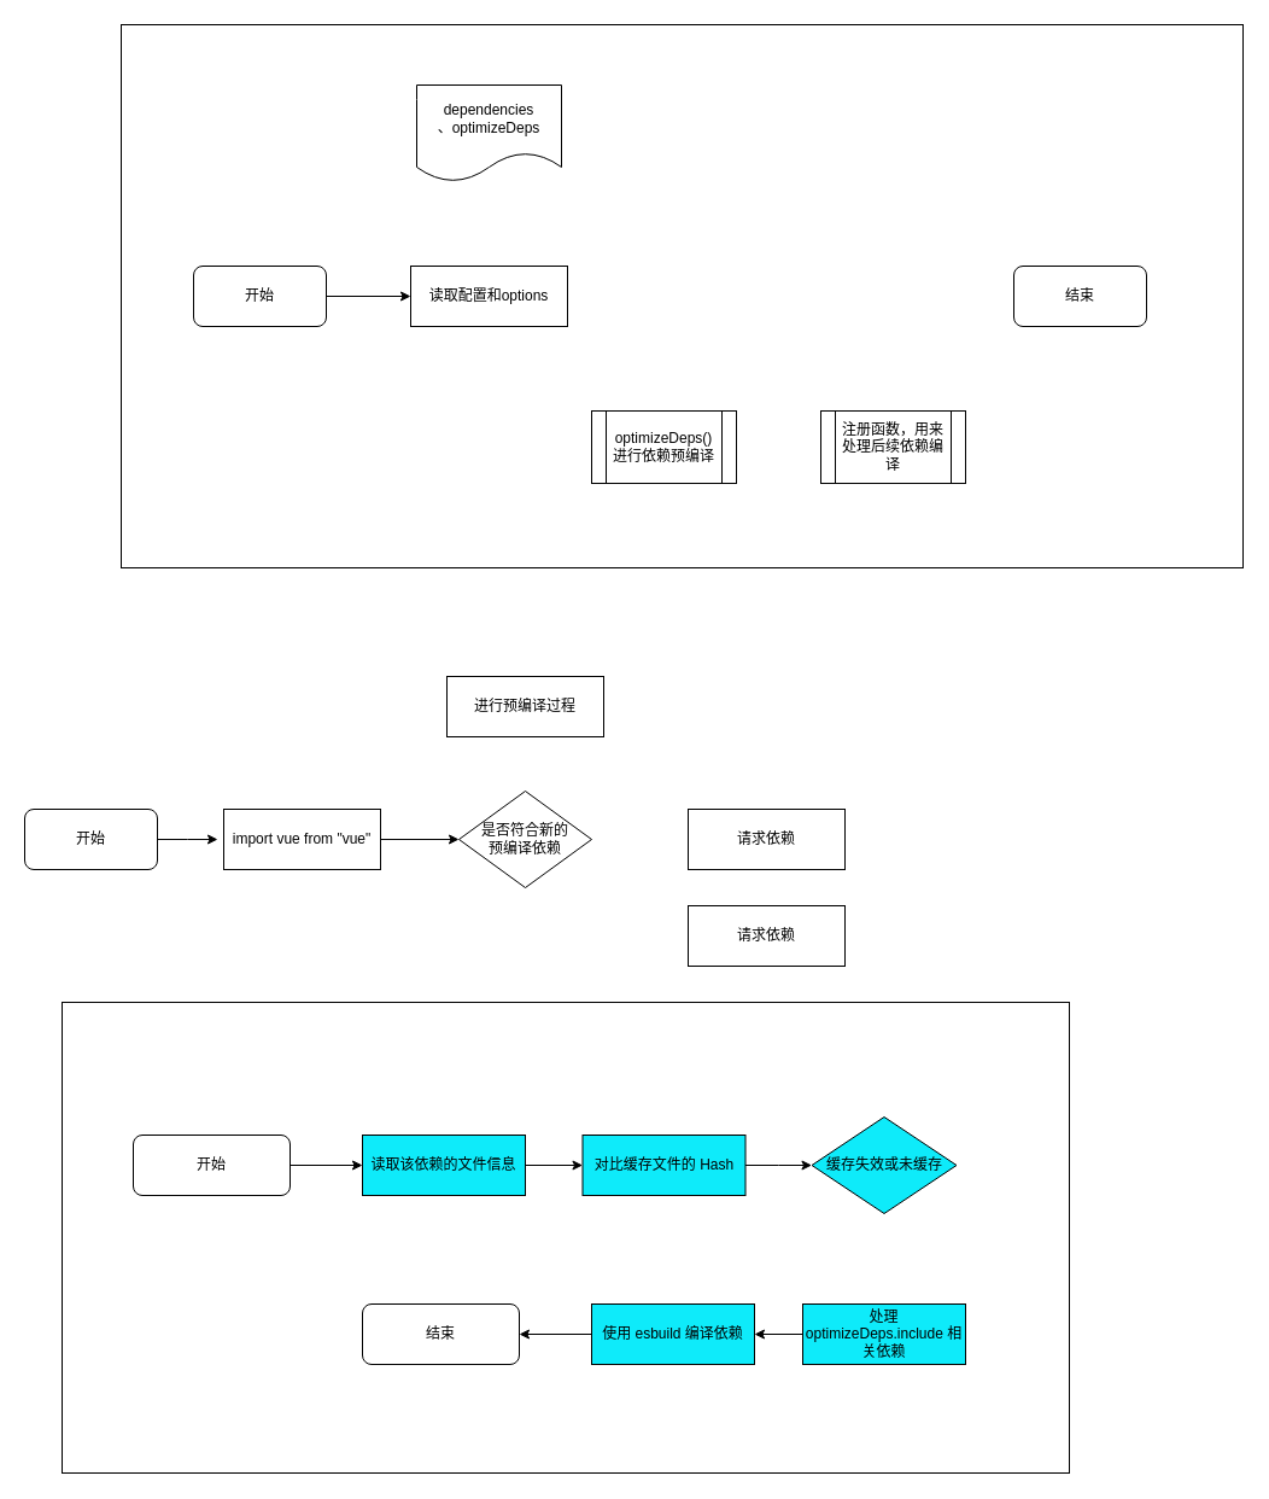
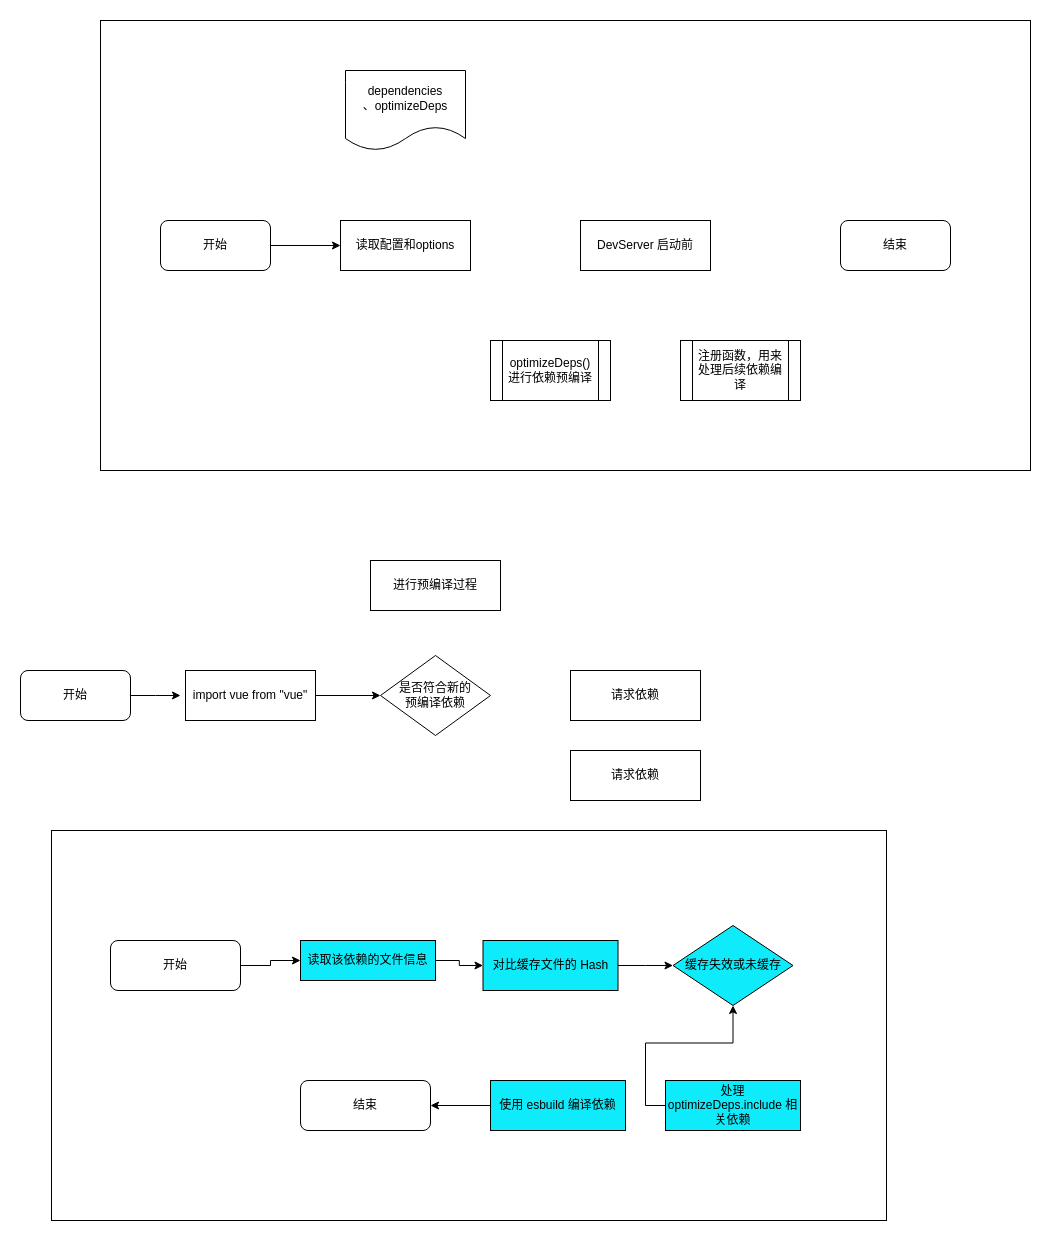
  <mxCell id="0" />
  <mxCell id="1" parent="0" />
  <mxCell id="2" style="edgeStyle=orthogonalEdgeStyle;rounded=0;orthogonalLoop=1;jettySize=auto;html=1;exitX=1;exitY=0.5;exitDx=0;exitDy=0;" parent="1" source="3" edge="1"><mxGeometry relative="1" as="geometry"><mxPoint x="180" y="695" as="targetPoint" /></mxGeometry></mxCell>
  <mxCell id="3" value="开始" style="rounded=1;whiteSpace=wrap;html=1;" parent="1" vertex="1"><mxGeometry x="20" y="670" width="110" height="50" as="geometry" /></mxCell>
  <mxCell id="4" value="" style="edgeStyle=orthogonalEdgeStyle;rounded=0;orthogonalLoop=1;jettySize=auto;html=1;exitX=1;exitY=0.5;exitDx=0;exitDy=0;entryX=0;entryY=0.5;entryDx=0;entryDy=0;" parent="1" source="5" target="7" edge="1"><mxGeometry relative="1" as="geometry" /></mxCell>
  <mxCell id="5" value="import vue from &quot;vue&quot;" style="rounded=0;whiteSpace=wrap;html=1;" parent="1" vertex="1"><mxGeometry x="185" y="670" width="130" height="50" as="geometry" /></mxCell>
  <mxCell id="6" value="请求依赖" style="rounded=0;whiteSpace=wrap;html=1;" parent="1" vertex="1"><mxGeometry x="570" y="670" width="130" height="50" as="geometry" /></mxCell>
  <mxCell id="7" value="是否符合新的&lt;br&gt;预编译依赖" style="rhombus;whiteSpace=wrap;html=1;" parent="1" vertex="1"><mxGeometry x="380" y="655" width="110" height="80" as="geometry" /></mxCell>
  <mxCell id="8" value="进行预编译过程" style="rounded=0;whiteSpace=wrap;html=1;" parent="1" vertex="1"><mxGeometry x="370" y="560" width="130" height="50" as="geometry" /></mxCell>
  <mxCell id="9" value="请求依赖" style="rounded=0;whiteSpace=wrap;html=1;" parent="1" vertex="1"><mxGeometry x="570" y="750" width="130" height="50" as="geometry" /></mxCell>
  <mxCell id="10" value="" style="rounded=0;whiteSpace=wrap;html=1;" vertex="1" parent="1"><mxGeometry x="100" y="20" width="930" height="450" as="geometry" /></mxCell>
  <mxCell id="11" style="edgeStyle=orthogonalEdgeStyle;rounded=0;orthogonalLoop=1;jettySize=auto;html=1;exitX=1;exitY=0.5;exitDx=0;exitDy=0;entryX=0;entryY=0.5;entryDx=0;entryDy=0;" edge="1" parent="1" source="12" target="13"><mxGeometry relative="1" as="geometry" /></mxCell>
  <mxCell id="12" value="开始" style="rounded=1;whiteSpace=wrap;html=1;" vertex="1" parent="1"><mxGeometry x="160" y="220" width="110" height="50" as="geometry" /></mxCell>
  <mxCell id="13" value="读取配置和options" style="rounded=0;whiteSpace=wrap;html=1;" vertex="1" parent="1"><mxGeometry x="340" y="220" width="130" height="50" as="geometry" /></mxCell>
  <mxCell id="14" value="dependencies&lt;br&gt;、optimizeDeps" style="shape=document;whiteSpace=wrap;html=1;boundedLbl=1;" vertex="1" parent="1"><mxGeometry x="345" y="70" width="120" height="80" as="geometry" /></mxCell>
+ <mxCell id="15" value="DevServer 启动前" style="rounded=0;whiteSpace=wrap;html=1;" vertex="1" parent="1"><mxGeometry x="580" y="220" width="130" height="50" as="geometry" /></mxCell>
  <mxCell id="16" value="optimizeDeps() 进行依赖预编译" style="shape=process;whiteSpace=wrap;html=1;backgroundOutline=1;" vertex="1" parent="1"><mxGeometry x="490" y="340" width="120" height="60" as="geometry" /></mxCell>
  <mxCell id="17" value="注册函数，用来处理后续依赖编译" style="shape=process;whiteSpace=wrap;html=1;backgroundOutline=1;" vertex="1" parent="1"><mxGeometry x="680" y="340" width="120" height="60" as="geometry" /></mxCell>
  <mxCell id="18" value="结束" style="rounded=1;whiteSpace=wrap;html=1;" vertex="1" parent="1"><mxGeometry x="840" y="220" width="110" height="50" as="geometry" /></mxCell>
  <mxCell id="19" value="" style="rounded=0;whiteSpace=wrap;html=1;" vertex="1" parent="1"><mxGeometry x="51" y="830" width="835" height="390" as="geometry" /></mxCell>
  <mxCell id="20" style="edgeStyle=orthogonalEdgeStyle;rounded=0;orthogonalLoop=1;jettySize=auto;html=1;exitX=1;exitY=0.5;exitDx=0;exitDy=0;entryX=0;entryY=0.5;entryDx=0;entryDy=0;" edge="1" parent="1" source="21" target="27"><mxGeometry relative="1" as="geometry" /></mxCell>
- <mxCell id="21" value="读取该依赖的文件信息" style="rounded=0;whiteSpace=wrap;html=1;fillColor=#0EEBFA;" vertex="1" parent="1"><mxGeometry x="300" y="940" width="135" height="50" as="geometry" /></mxCell>
+ <mxCell id="21" value="读取该依赖的文件信息" style="rounded=0;whiteSpace=wrap;html=1;fillColor=#0EEBFA;" vertex="1" parent="1"><mxGeometry x="300" y="940" width="135" height="40" as="geometry" /></mxCell>
  <mxCell id="22" style="edgeStyle=orthogonalEdgeStyle;rounded=0;orthogonalLoop=1;jettySize=auto;html=1;exitX=0;exitY=0.5;exitDx=0;exitDy=0;entryX=1;entryY=0.5;entryDx=0;entryDy=0;" edge="1" parent="1" source="23" target="30"><mxGeometry relative="1" as="geometry" /></mxCell>
  <mxCell id="23" value="使用 esbuild 编译依赖" style="rounded=0;whiteSpace=wrap;html=1;fillColor=#0EEBFA;" vertex="1" parent="1"><mxGeometry x="490" y="1080" width="135" height="50" as="geometry" /></mxCell>
- <mxCell id="24" style="edgeStyle=orthogonalEdgeStyle;rounded=0;orthogonalLoop=1;jettySize=auto;html=1;exitX=0;exitY=0.5;exitDx=0;exitDy=0;entryX=1;entryY=0.5;entryDx=0;entryDy=0;" edge="1" parent="1" source="25" target="23"><mxGeometry relative="1" as="geometry" /></mxCell>
+ <mxCell id="24" style="edgeStyle=orthogonalEdgeStyle;rounded=0;orthogonalLoop=1;jettySize=auto;html=1;exitX=0;exitY=0.5;exitDx=0;exitDy=0;" edge="1" parent="1" source="25" target="31"><mxGeometry relative="1" as="geometry" /></mxCell>
  <mxCell id="25" value="处理 optimizeDeps.include 相关依赖" style="rounded=0;whiteSpace=wrap;html=1;fillColor=#0EEBFA;" vertex="1" parent="1"><mxGeometry x="665" y="1080" width="135" height="50" as="geometry" /></mxCell>
  <mxCell id="26" style="edgeStyle=orthogonalEdgeStyle;rounded=0;orthogonalLoop=1;jettySize=auto;html=1;exitX=1;exitY=0.5;exitDx=0;exitDy=0;entryX=0;entryY=0.5;entryDx=0;entryDy=0;" edge="1" parent="1" source="27"><mxGeometry relative="1" as="geometry"><mxPoint x="672.5" y="965" as="targetPoint" /></mxGeometry></mxCell>
  <mxCell id="27" value="对比缓存文件的 Hash" style="rounded=0;whiteSpace=wrap;html=1;fillColor=#0EEBFA;" vertex="1" parent="1"><mxGeometry x="482.5" y="940" width="135" height="50" as="geometry" /></mxCell>
  <mxCell id="28" style="edgeStyle=orthogonalEdgeStyle;rounded=0;orthogonalLoop=1;jettySize=auto;html=1;exitX=1;exitY=0.5;exitDx=0;exitDy=0;entryX=0;entryY=0.5;entryDx=0;entryDy=0;" edge="1" parent="1" source="29" target="21"><mxGeometry relative="1" as="geometry" /></mxCell>
  <mxCell id="29" value="开始" style="rounded=1;whiteSpace=wrap;html=1;" vertex="1" parent="1"><mxGeometry x="110" y="940" width="130" height="50" as="geometry" /></mxCell>
  <mxCell id="30" value="结束" style="rounded=1;whiteSpace=wrap;html=1;" vertex="1" parent="1"><mxGeometry x="300" y="1080" width="130" height="50" as="geometry" /></mxCell>
  <mxCell id="31" value="&lt;span&gt;缓存失效或未缓存&lt;/span&gt;" style="rhombus;whiteSpace=wrap;html=1;fillColor=#0EEBFA;" vertex="1" parent="1"><mxGeometry x="672.5" y="925" width="120" height="80" as="geometry" /></mxCell>
